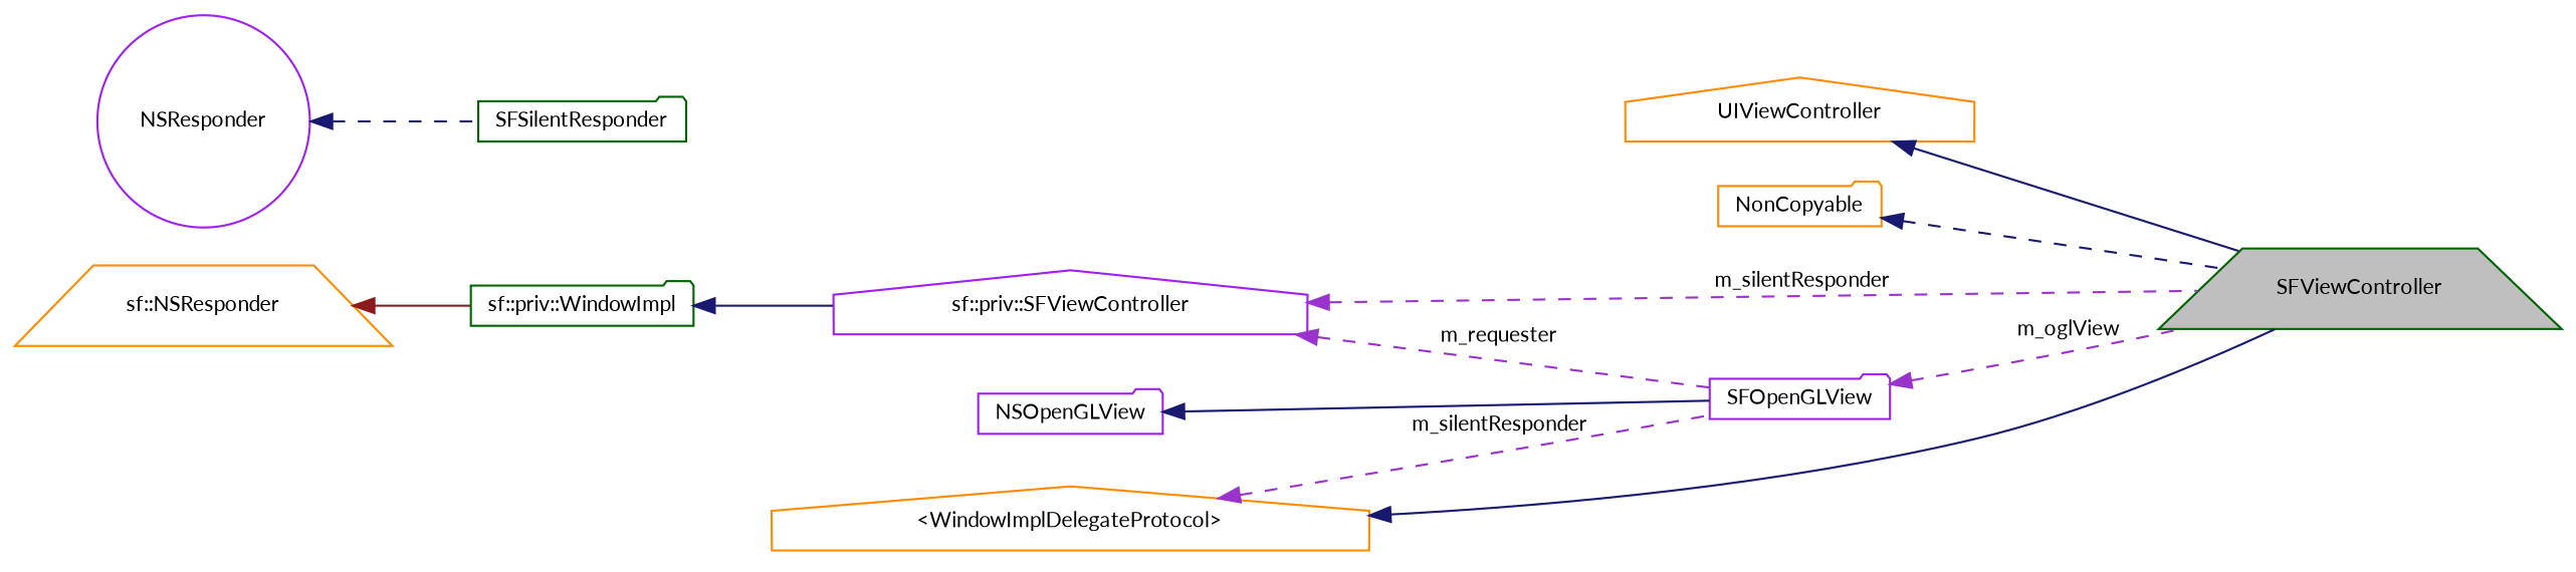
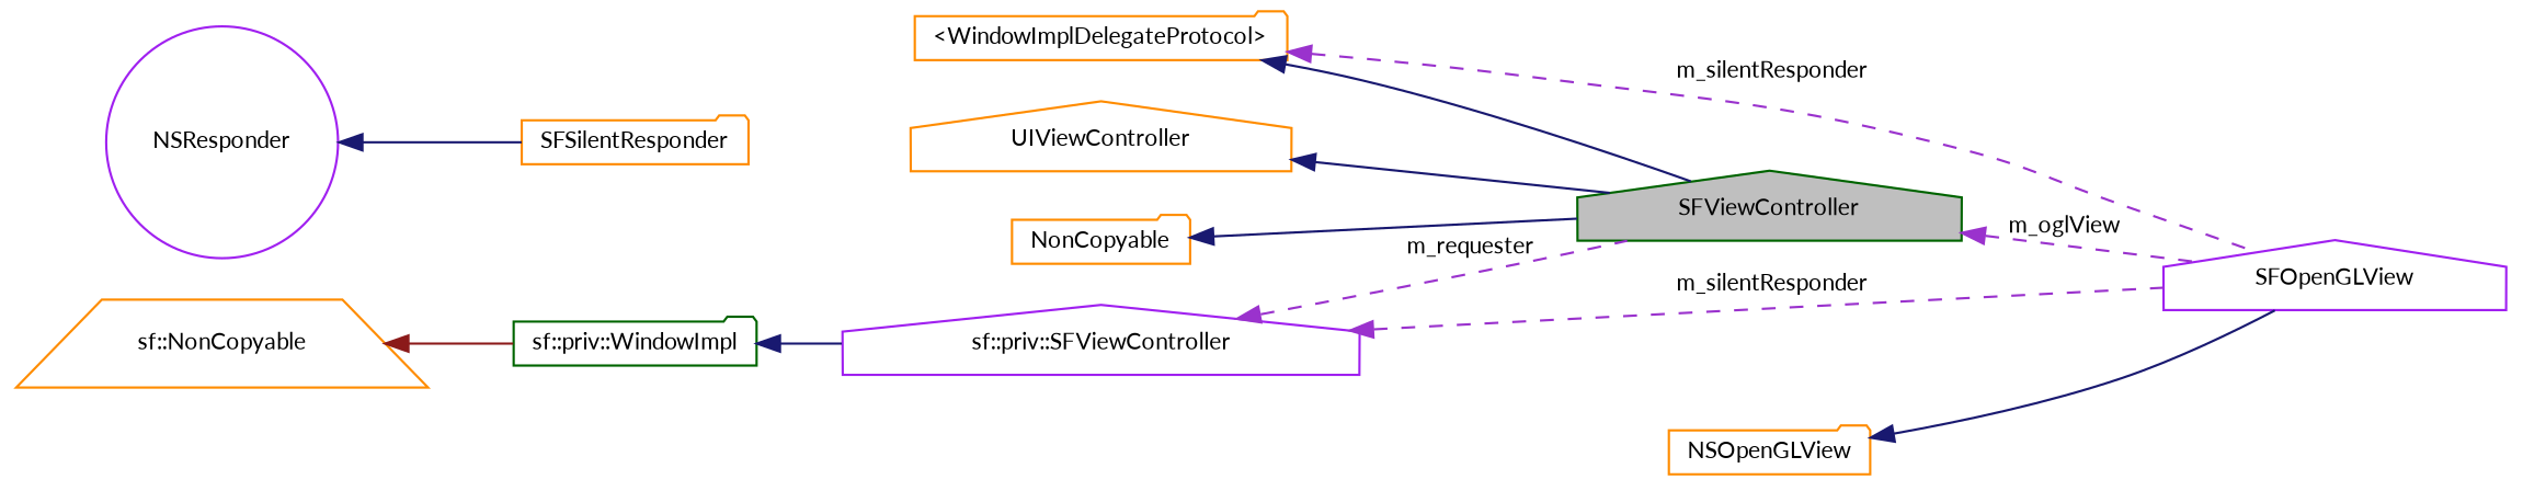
  digraph {
    fontname=Lato
    rankdir=LR
    node [color=darkorange fillcolor=white fontname=Lato fontsize=10 shape=folder style=filled]
    edge [color=midnightblue dir=back fontname=Lato fontsize=10 labelfontname=Helvetica labelfontsize=10 style=solid]
-   n1 [color=darkgreen fillcolor=grey75 fontcolor=black height=0.2 label=SFViewController shape=trapezium width=0.4]
+   n1 [color=darkgreen fillcolor=grey75 fontcolor=black height=0.2 label=SFViewController shape=house width=0.4]
    n2 [height=0.2 label=UIViewController shape=house width=0.4]
    n3 [height=0.2 label=NonCopyable width=0.4]
-   n4 [height=0.2 label="\<WindowImplDelegateProtocol\>" shape=house width=0.4]
-   n5 [color=purple height=0.2 label=SFOpenGLView width=0.4]
+   n4 [height=0.2 label="\<WindowImplDelegateProtocol\>" width=0.4]
+   n5 [color=purple height=0.2 label=SFOpenGLView shape=house width=0.4]
    n6 [color=purple height=0.2 label="sf::priv::SFViewController" shape=house width=0.4]
    n7 [color=darkgreen height=0.2 label="sf::priv::WindowImpl" width=0.4]
-   n8 [height=0.2 label="sf::NSResponder" shape=trapezium width=0.4]
-   n9 [color=purple height=0.2 label=NSOpenGLView width=0.4]
-   n10 [color=darkgreen height=0.2 label=SFSilentResponder width=0.4]
+   n8 [height=0.2 label="sf::NonCopyable" shape=trapezium width=0.4]
+   n9 [height=0.2 label=NSOpenGLView width=0.4]
+   n10 [height=0.2 label=SFSilentResponder width=0.4]
    n11 [color=purple height=0.2 label=NSResponder shape=circle width=0.4]
    n2 -> n1
-   n3 -> n1 [style=dashed]
+   n3 -> n1
    n4 -> n1
    n4 -> n5 [color=darkorchid3 label=" m_silentResponder" style=dashed]
-   n5 -> n1 [color=darkorchid3 label=" m_oglView" style=dashed]
-   n6 -> n1 [color=darkorchid3 label=" m_silentResponder" style=dashed]
-   n6 -> n5 [color=darkorchid3 label=" m_requester" style=dashed]
+   n1 -> n5 [color=darkorchid3 label=" m_oglView" style=dashed]
+   n6 -> n1 [color=darkorchid3 label=" m_requester" style=dashed]
+   n6 -> n5 [color=darkorchid3 label=" m_silentResponder" style=dashed]
    n7 -> n6
    n8 -> n7 [color=firebrick4]
    n9 -> n5
-   n11 -> n10 [style=dashed]
+   n11 -> n10
  }
